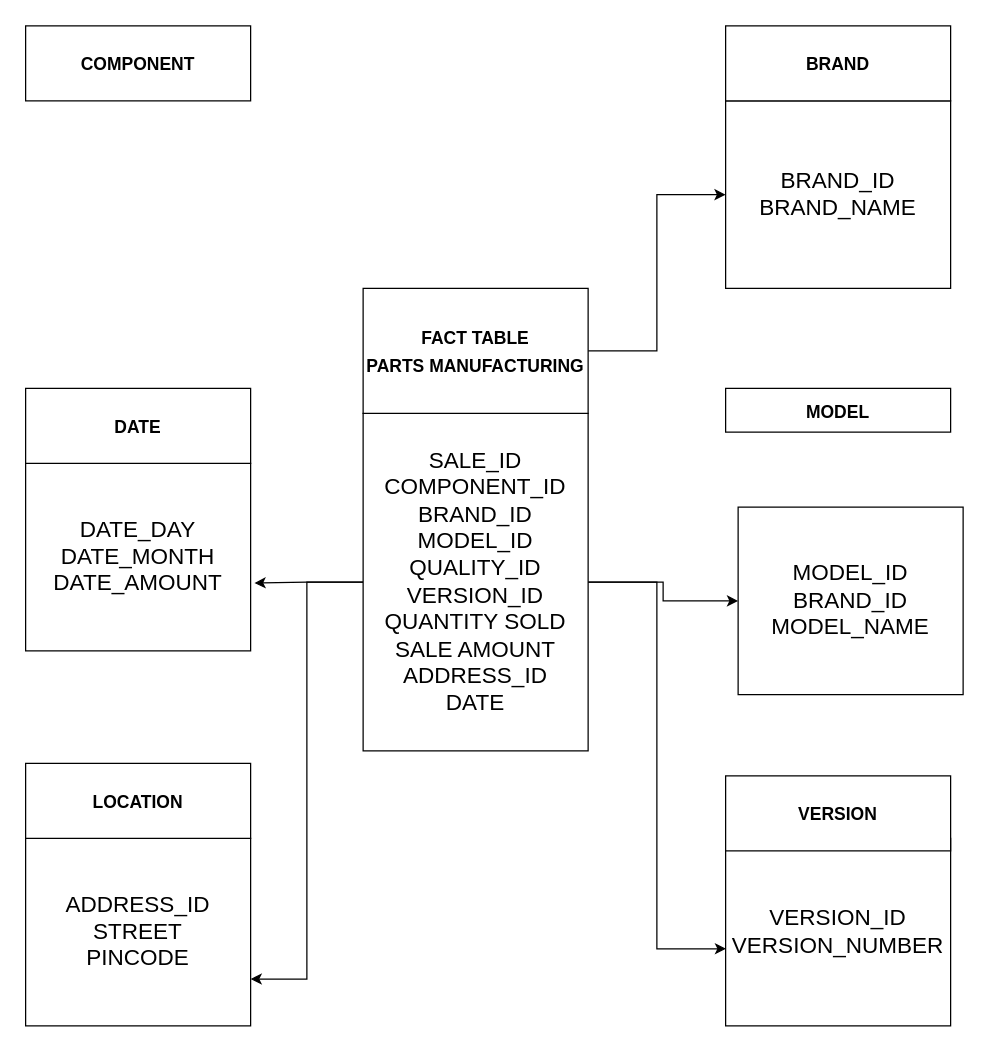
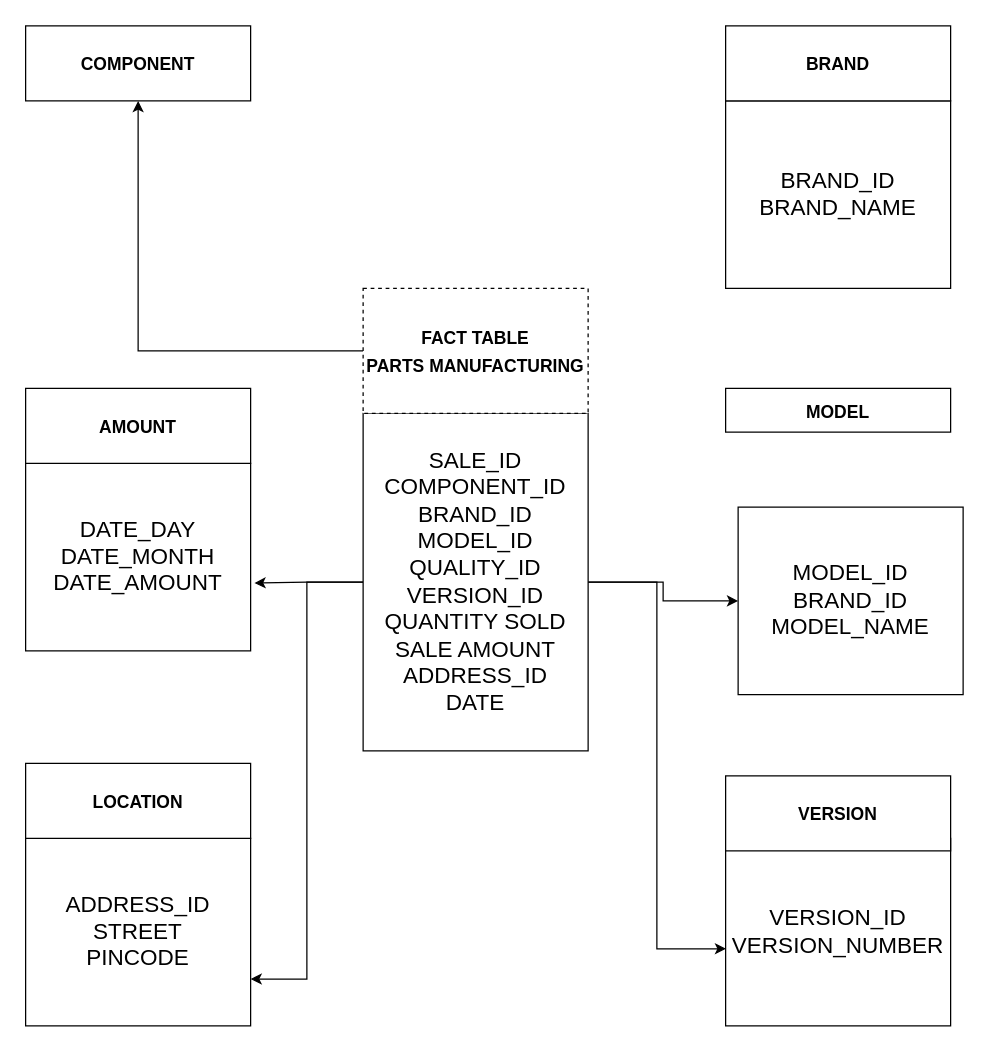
  <mxCell id="0" />
  <mxCell id="1" parent="0" />
  <mxCell id="2" style="edgeStyle=orthogonalEdgeStyle;rounded=0;orthogonalLoop=1;jettySize=auto;html=1;entryX=1.017;entryY=0.638;entryDx=0;entryDy=0;entryPerimeter=0;fontSize=14;" edge="1" parent="1" source="6" target="15"><mxGeometry relative="1" as="geometry" /></mxCell>
  <mxCell id="3" style="edgeStyle=orthogonalEdgeStyle;rounded=0;orthogonalLoop=1;jettySize=auto;html=1;entryX=0;entryY=0.5;entryDx=0;entryDy=0;fontSize=14;" edge="1" parent="1" source="6" target="11"><mxGeometry relative="1" as="geometry" /></mxCell>
  <mxCell id="4" style="edgeStyle=orthogonalEdgeStyle;rounded=0;orthogonalLoop=1;jettySize=auto;html=1;entryX=0.002;entryY=0.589;entryDx=0;entryDy=0;entryPerimeter=0;fontSize=14;" edge="1" parent="1" source="6" target="17"><mxGeometry relative="1" as="geometry" /></mxCell>
  <mxCell id="5" style="edgeStyle=orthogonalEdgeStyle;rounded=0;orthogonalLoop=1;jettySize=auto;html=1;entryX=1;entryY=0.75;entryDx=0;entryDy=0;fontSize=14;" edge="1" parent="1" source="6" target="13"><mxGeometry relative="1" as="geometry" /></mxCell>
  <mxCell id="6" value="&lt;font style=&quot;font-size: 18px;&quot;&gt;SALE_ID&lt;br&gt;COMPONENT_ID&lt;br&gt;BRAND_ID&lt;br&gt;MODEL_ID&lt;br&gt;QUALITY_ID&lt;br&gt;VERSION_ID&lt;br&gt;QUANTITY SOLD&lt;br&gt;SALE AMOUNT&lt;br&gt;ADDRESS_ID&lt;br&gt;DATE&lt;/font&gt;" style="rounded=0;whiteSpace=wrap;html=1;" vertex="1" parent="1"><mxGeometry x="290" y="330" width="180" height="270" as="geometry" /></mxCell>
- <mxCell id="7" style="edgeStyle=orthogonalEdgeStyle;rounded=0;orthogonalLoop=1;jettySize=auto;html=1;entryX=0;entryY=0.5;entryDx=0;entryDy=0;fontSize=14;" edge="1" parent="1" source="8" target="9"><mxGeometry relative="1" as="geometry" /></mxCell>
- <mxCell id="8" value="&lt;font style=&quot;font-size: 14px;&quot;&gt;&lt;b&gt;FACT TABLE&lt;br&gt;PARTS MANUFACTURING&lt;/b&gt;&lt;/font&gt;" style="rounded=0;whiteSpace=wrap;html=1;fontSize=18;" vertex="1" parent="1"><mxGeometry x="290" y="230" width="180" height="100" as="geometry" /></mxCell>
+ <mxCell id="7" style="edgeStyle=orthogonalEdgeStyle;rounded=0;orthogonalLoop=1;jettySize=auto;html=1;fontSize=14;" edge="1" parent="1" source="8" target="19"><mxGeometry relative="1" as="geometry" /></mxCell>
+ <mxCell id="8" value="&lt;font style=&quot;font-size: 14px;&quot;&gt;&lt;b&gt;FACT TABLE&lt;br&gt;PARTS MANUFACTURING&lt;/b&gt;&lt;/font&gt;" style="rounded=0;whiteSpace=wrap;html=1;fontSize=18;dashed=1;" vertex="1" parent="1"><mxGeometry x="290" y="230" width="180" height="100" as="geometry" /></mxCell>
  <mxCell id="9" value="&lt;span style=&quot;font-size: 18px;&quot;&gt;BRAND_ID&lt;br&gt;BRAND_NAME&lt;br&gt;&lt;/span&gt;" style="rounded=0;whiteSpace=wrap;html=1;" vertex="1" parent="1"><mxGeometry x="580" y="80" width="180" height="150" as="geometry" /></mxCell>
  <mxCell id="10" value="&lt;span style=&quot;font-size: 14px;&quot;&gt;&lt;b&gt;BRAND&lt;/b&gt;&lt;/span&gt;" style="rounded=0;whiteSpace=wrap;html=1;fontSize=18;" vertex="1" parent="1"><mxGeometry x="580" y="20" width="180" height="60" as="geometry" /></mxCell>
  <mxCell id="11" value="&lt;span style=&quot;font-size: 18px;&quot;&gt;MODEL_ID&lt;br&gt;BRAND_ID&lt;br&gt;MODEL_NAME&lt;br&gt;&lt;/span&gt;" style="rounded=0;whiteSpace=wrap;html=1;" vertex="1" parent="1"><mxGeometry x="590" y="405" width="180" height="150" as="geometry" /></mxCell>
  <mxCell id="12" value="&lt;span style=&quot;font-size: 14px;&quot;&gt;&lt;b&gt;MODEL&lt;/b&gt;&lt;/span&gt;" style="rounded=0;whiteSpace=wrap;html=1;fontSize=18;" vertex="1" parent="1"><mxGeometry x="580" y="310" width="180" height="35" as="geometry" /></mxCell>
  <mxCell id="13" value="&lt;span style=&quot;font-size: 18px;&quot;&gt;ADDRESS_ID&lt;br&gt;STREET&lt;br&gt;PINCODE&lt;br&gt;&lt;/span&gt;" style="rounded=0;whiteSpace=wrap;html=1;" vertex="1" parent="1"><mxGeometry x="20" y="670" width="180" height="150" as="geometry" /></mxCell>
  <mxCell id="14" value="&lt;span style=&quot;font-size: 14px;&quot;&gt;&lt;b&gt;LOCATION&lt;/b&gt;&lt;/span&gt;" style="rounded=0;whiteSpace=wrap;html=1;fontSize=18;" vertex="1" parent="1"><mxGeometry x="20" y="610" width="180" height="60" as="geometry" /></mxCell>
  <mxCell id="15" value="&lt;span style=&quot;font-size: 18px;&quot;&gt;DATE_DAY&lt;br&gt;DATE_MONTH&lt;br&gt;DATE_AMOUNT&lt;br&gt;&lt;/span&gt;" style="rounded=0;whiteSpace=wrap;html=1;" vertex="1" parent="1"><mxGeometry x="20" y="370" width="180" height="150" as="geometry" /></mxCell>
- <mxCell id="16" value="&lt;span style=&quot;font-size: 14px;&quot;&gt;&lt;b&gt;DATE&lt;/b&gt;&lt;/span&gt;" style="rounded=0;whiteSpace=wrap;html=1;fontSize=18;" vertex="1" parent="1"><mxGeometry x="20" y="310" width="180" height="60" as="geometry" /></mxCell>
+ <mxCell id="16" value="&lt;span style=&quot;font-size: 14px;&quot;&gt;&lt;b&gt;AMOUNT&lt;/b&gt;&lt;/span&gt;" style="rounded=0;whiteSpace=wrap;html=1;fontSize=18;" vertex="1" parent="1"><mxGeometry x="20" y="310" width="180" height="60" as="geometry" /></mxCell>
  <mxCell id="17" value="&lt;span style=&quot;font-size: 18px;&quot;&gt;VERSION_ID&lt;br&gt;VERSION_NUMBER&lt;br&gt;&lt;/span&gt;" style="rounded=0;whiteSpace=wrap;html=1;" vertex="1" parent="1"><mxGeometry x="580" y="670" width="180" height="150" as="geometry" /></mxCell>
  <mxCell id="18" value="&lt;span style=&quot;font-size: 14px;&quot;&gt;&lt;b&gt;VERSION&lt;/b&gt;&lt;/span&gt;" style="rounded=0;whiteSpace=wrap;html=1;fontSize=18;" vertex="1" parent="1"><mxGeometry x="580" y="620" width="180" height="60" as="geometry" /></mxCell>
  <mxCell id="19" value="&lt;span style=&quot;font-size: 14px;&quot;&gt;&lt;b&gt;COMPONENT&lt;/b&gt;&lt;/span&gt;" style="rounded=0;whiteSpace=wrap;html=1;fontSize=18;" vertex="1" parent="1"><mxGeometry x="20" y="20" width="180" height="60" as="geometry" /></mxCell>
